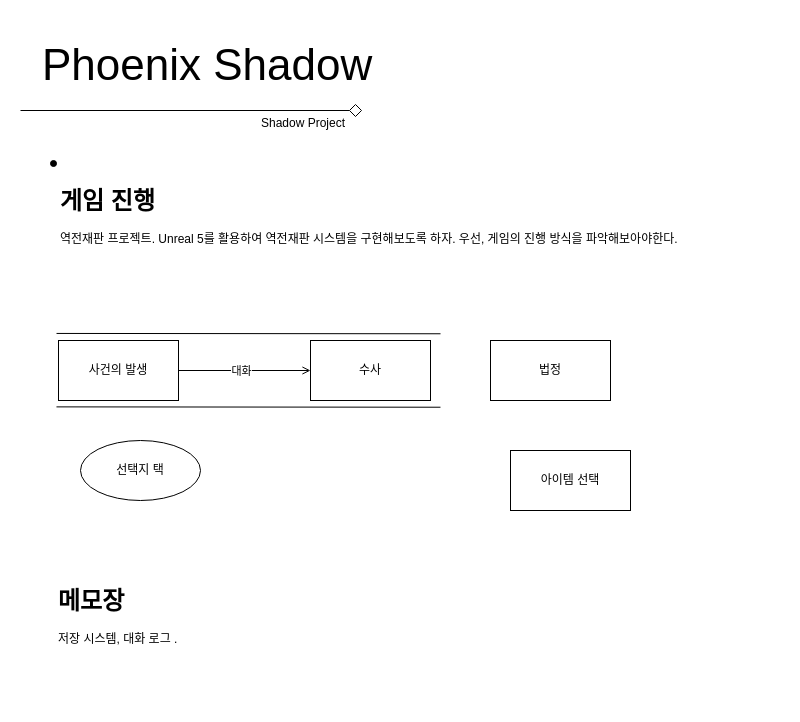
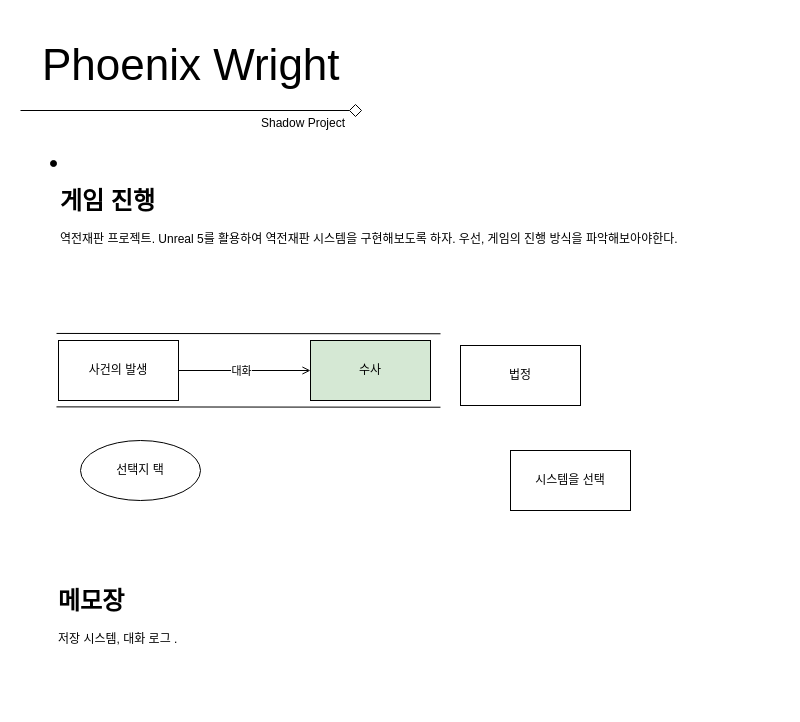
  <mxCell id="0" />
  <mxCell id="1" parent="0" />
- <mxCell id="2" value="&lt;font style=&quot;font-size: 44px;&quot;&gt;Phoenix Shadow&amp;nbsp;&lt;/font&gt;" style="text;align=left;verticalAlign=middle;rounded=0;fontColor=default;whiteSpace=wrap;html=1;fontSize=36;" vertex="1" parent="1"><mxGeometry x="40" y="20" width="500" height="90" as="geometry" /></mxCell>
+ <mxCell id="2" value="&lt;font style=&quot;font-size: 44px;&quot;&gt;Phoenix Wright&amp;nbsp;&lt;/font&gt;" style="text;align=left;verticalAlign=middle;rounded=0;fontColor=default;whiteSpace=wrap;html=1;fontSize=36;" vertex="1" parent="1"><mxGeometry x="40" y="20" width="500" height="90" as="geometry" /></mxCell>
  <mxCell id="3" value="" style="endArrow=none;html=1;rounded=0;entryX=0;entryY=0.5;entryDx=0;entryDy=0;" edge="1" parent="1" target="4"><mxGeometry width="50" height="50" relative="1" as="geometry"><mxPoint y="110" as="sourcePoint" x="20" /><mxPoint x="380" y="110" as="targetPoint" /></mxGeometry></mxCell>
  <mxCell id="4" value="" style="rhombus;whiteSpace=wrap;html=1;" vertex="1" parent="1"><mxGeometry x="349" y="104" width="12" height="12" as="geometry" /></mxCell>
  <mxCell id="5" value="&lt;font style=&quot;font-size: 12px;&quot;&gt;Shadow Project&lt;/font&gt;" style="text;align=left;verticalAlign=middle;rounded=0;fontColor=default;whiteSpace=wrap;html=1;fontSize=36;" vertex="1" parent="1"><mxGeometry x="259" y="94" width="120" height="40" as="geometry" /></mxCell>
  <mxCell id="6" value="" style="ellipse;whiteSpace=wrap;html=1;aspect=fixed;fillColor=#000000;" vertex="1" parent="1"><mxGeometry x="50" y="160" width="6" height="6" as="geometry" /></mxCell>
  <mxCell id="7" value="&lt;h1 style=&quot;margin-top: 0px;&quot;&gt;게임 진행&lt;/h1&gt;&lt;p&gt;역전재판 프로젝트. Unreal 5를 활용하여 역전재판 시스템을 구현해보도록 하자. 우선, 게임의 진행 방식을 파악해보아야한다.&lt;/p&gt;" style="text;html=1;whiteSpace=wrap;overflow=hidden;rounded=0;" vertex="1" parent="1"><mxGeometry x="58" y="180" width="720" height="120" as="geometry" /></mxCell>
  <mxCell id="8" value="사건의 발생" style="rounded=0;whiteSpace=wrap;html=1;" vertex="1" parent="1"><mxGeometry x="58" y="340" width="120" height="60" as="geometry" /></mxCell>
- <mxCell id="9" value="수사" style="rounded=0;whiteSpace=wrap;html=1;" vertex="1" parent="1"><mxGeometry x="310" y="340" width="120" height="60" as="geometry" /></mxCell>
- <mxCell id="10" value="아이템 선택" style="rounded=0;whiteSpace=wrap;html=1;" vertex="1" parent="1"><mxGeometry x="510" y="450" width="120" height="60" as="geometry" /></mxCell>
+ <mxCell id="9" value="수사" style="rounded=0;whiteSpace=wrap;html=1;fillColor=#d5e8d4;" vertex="1" parent="1"><mxGeometry x="310" y="340" width="120" height="60" as="geometry" /></mxCell>
+ <mxCell id="10" value="시스템을 선택" style="rounded=0;whiteSpace=wrap;html=1;" vertex="1" parent="1"><mxGeometry x="510" y="450" width="120" height="60" as="geometry" /></mxCell>
  <mxCell id="11" value="&lt;h1 style=&quot;margin-top: 0px;&quot;&gt;메모장&lt;/h1&gt;&lt;p&gt;저장 시스템, 대화 로그 .&lt;/p&gt;" style="text;html=1;whiteSpace=wrap;overflow=hidden;rounded=0;" vertex="1" parent="1"><mxGeometry x="56" y="580" width="720" height="120" as="geometry" /></mxCell>
  <mxCell id="12" value="선택지 택" style="ellipse;whiteSpace=wrap;html=1;" vertex="1" parent="1"><mxGeometry x="80" y="440" width="120" height="60" as="geometry" /></mxCell>
  <mxCell id="13" value="" style="endArrow=open;html=1;rounded=0;exitX=1;exitY=0.5;exitDx=0;exitDy=0;entryX=0;entryY=0.5;entryDx=0;entryDy=0;" edge="1" parent="1" source="8" target="9"><mxGeometry width="50" height="50" relative="1" as="geometry"><mxPoint x="540" y="390" as="sourcePoint" /><mxPoint x="590" y="340" as="targetPoint" /></mxGeometry></mxCell>
  <mxCell id="14" value="대화" style="edgeLabel;html=1;align=center;verticalAlign=middle;resizable=0;points=[];" vertex="1" connectable="0" parent="13"><mxGeometry x="0.117" y="1" relative="1" as="geometry"><mxPoint x="-12" y="1" as="offset" /></mxGeometry></mxCell>
- <mxCell id="15" value="법정" style="rounded=0;whiteSpace=wrap;html=1;" vertex="1" parent="1"><mxGeometry x="490" y="340" width="120" height="60" as="geometry" /></mxCell>
+ <mxCell id="15" value="법정" style="rounded=0;whiteSpace=wrap;html=1;" vertex="1" parent="1"><mxGeometry x="460" y="345" width="120" height="60" as="geometry" /></mxCell>
  <mxCell id="16" value="" style="shape=link;html=1;rounded=0;width=73.448;" edge="1" parent="1"><mxGeometry width="100" relative="1" as="geometry"><mxPoint x="56" y="369.66" as="sourcePoint" /><mxPoint x="440" y="370" as="targetPoint" /></mxGeometry></mxCell>
